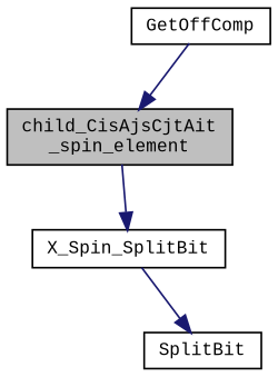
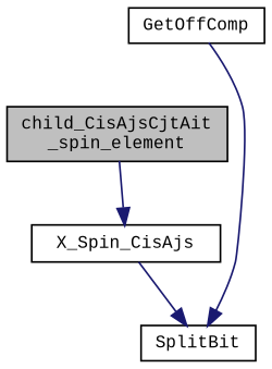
  digraph {
    fontname="Liberation Mono"
    rankdir=TB
    node [color=black fillcolor=white fontname="Liberation Mono" fontsize=10 shape=record style=filled]
    edge [color=midnightblue fontname="Liberation Mono" fontsize=10 labelfontname=Helvetica labelfontsize=10 style=solid]
    n1 [fillcolor=grey75 fontcolor=black height=0.2 label="child_CisAjsCjtAit\l_spin_element" width=0.4]
-   n2 [height=0.2 label=X_Spin_SplitBit width=0.4]
+   n2 [height=0.2 label=X_Spin_CisAjs width=0.4]
    n3 [height=0.2 label=SplitBit width=0.4]
    n4 [height=0.2 label=GetOffComp width=0.4]
    n1 -> n2
    n2 -> n3
-   n4 -> n1
+   n4 -> n3
  }
